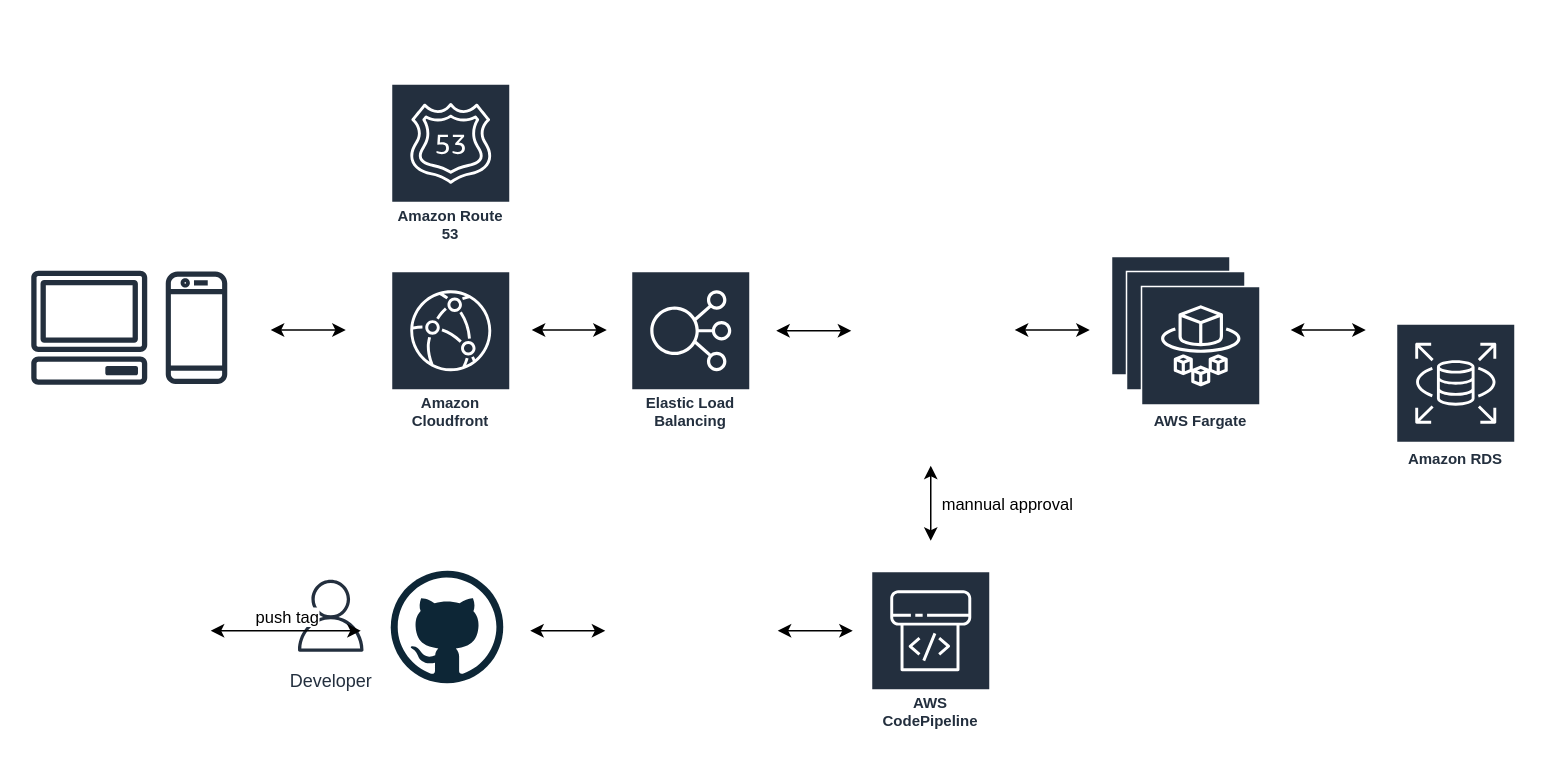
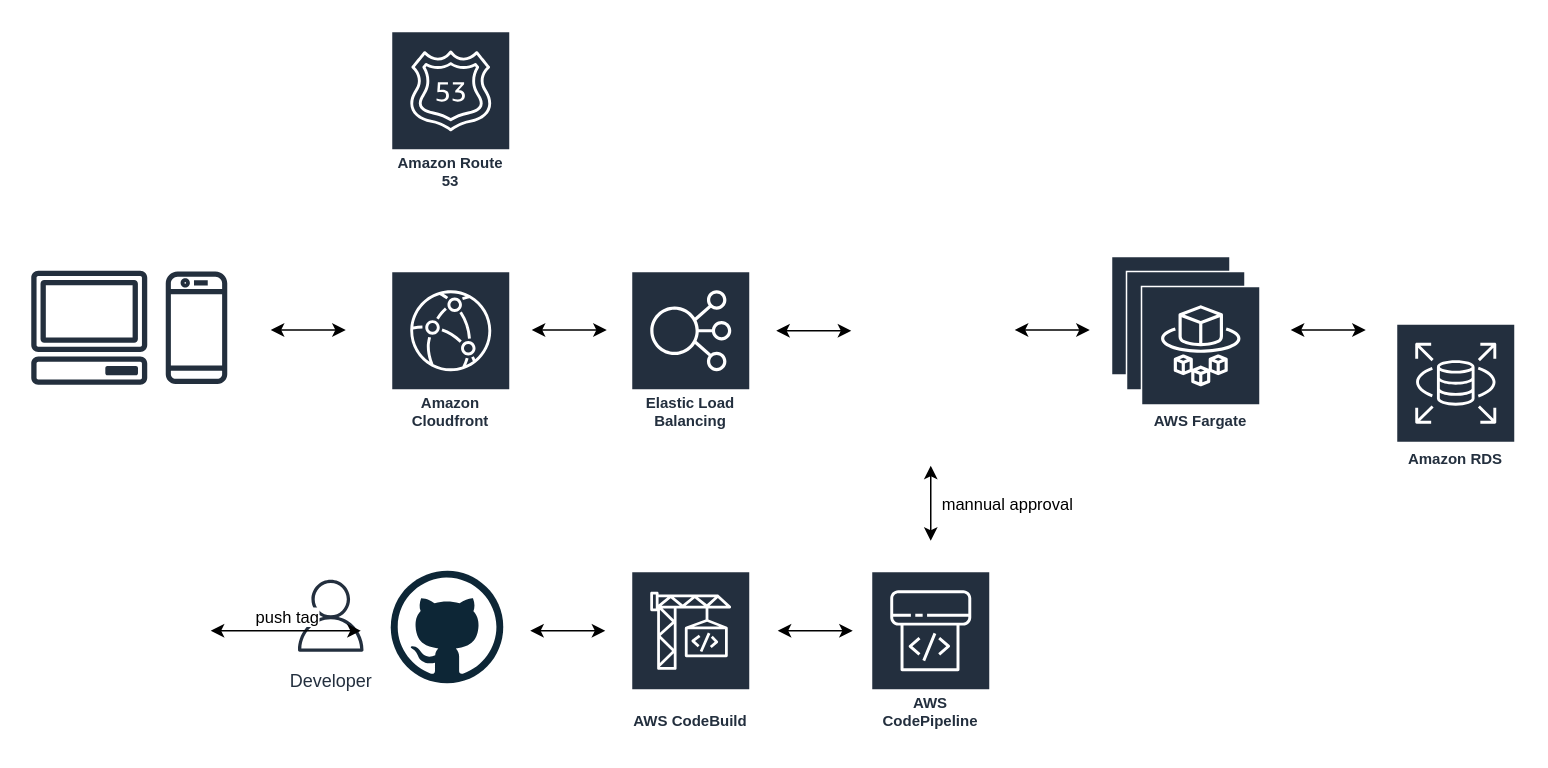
  <mxCell id="0" />
  <mxCell id="1" parent="0" />
- <mxCell id="2" value="Amazon Route 53" style="sketch=0;outlineConnect=0;fontColor=#232F3E;gradientColor=none;strokeColor=#ffffff;fillColor=#232F3E;dashed=0;verticalLabelPosition=middle;verticalAlign=bottom;align=center;html=1;whiteSpace=wrap;fontSize=10;fontStyle=1;spacing=3;shape=mxgraph.aws4.productIcon;prIcon=mxgraph.aws4.route_53;" vertex="1" parent="1"><mxGeometry x="260" y="55" width="80" height="110" as="geometry" /></mxCell>
+ <mxCell id="2" value="Amazon Route 53" style="sketch=0;outlineConnect=0;fontColor=#232F3E;gradientColor=none;strokeColor=#ffffff;fillColor=#232F3E;dashed=0;verticalLabelPosition=middle;verticalAlign=bottom;align=center;html=1;whiteSpace=wrap;fontSize=10;fontStyle=1;spacing=3;shape=mxgraph.aws4.productIcon;prIcon=mxgraph.aws4.route_53;" vertex="1" parent="1"><mxGeometry x="260" y="20" width="80" height="110" as="geometry" /></mxCell>
  <mxCell id="3" value="Amazon Cloudfront" style="sketch=0;outlineConnect=0;fontColor=#232F3E;gradientColor=none;strokeColor=#ffffff;fillColor=#232F3E;dashed=0;verticalLabelPosition=middle;verticalAlign=bottom;align=center;html=1;whiteSpace=wrap;fontSize=10;fontStyle=1;spacing=3;shape=mxgraph.aws4.productIcon;prIcon=mxgraph.aws4.cloudfront;" vertex="1" parent="1"><mxGeometry x="260" y="180" width="80" height="110" as="geometry" /></mxCell>
  <mxCell id="4" value="Elastic Load Balancing" style="sketch=0;outlineConnect=0;fontColor=#232F3E;gradientColor=none;strokeColor=#ffffff;fillColor=#232F3E;dashed=0;verticalLabelPosition=middle;verticalAlign=bottom;align=center;html=1;whiteSpace=wrap;fontSize=10;fontStyle=1;spacing=3;shape=mxgraph.aws4.productIcon;prIcon=mxgraph.aws4.elastic_load_balancing;" vertex="1" parent="1"><mxGeometry x="420" y="180" width="80" height="110" as="geometry" /></mxCell>
  <mxCell id="5" value="" style="sketch=0;outlineConnect=0;fontColor=#232F3E;gradientColor=none;strokeColor=#ffffff;fillColor=#232F3E;dashed=0;verticalLabelPosition=middle;verticalAlign=bottom;align=center;html=1;whiteSpace=wrap;fontSize=10;fontStyle=1;spacing=3;shape=mxgraph.aws4.productIcon;prIcon=mxgraph.aws4.fargate;" vertex="1" parent="1"><mxGeometry x="740" y="170" width="80" height="100" as="geometry" /></mxCell>
  <mxCell id="6" value="\" style="sketch=0;outlineConnect=0;fontColor=#232F3E;gradientColor=none;strokeColor=#ffffff;fillColor=#232F3E;dashed=0;verticalLabelPosition=middle;verticalAlign=bottom;align=center;html=1;whiteSpace=wrap;fontSize=10;fontStyle=1;spacing=3;shape=mxgraph.aws4.productIcon;prIcon=mxgraph.aws4.fargate;" vertex="1" parent="1"><mxGeometry x="750" y="180" width="80" height="100" as="geometry" /></mxCell>
  <mxCell id="7" value="AWS Fargate" style="sketch=0;outlineConnect=0;fontColor=#232F3E;gradientColor=none;strokeColor=#ffffff;fillColor=#232F3E;dashed=0;verticalLabelPosition=middle;verticalAlign=bottom;align=center;html=1;whiteSpace=wrap;fontSize=10;fontStyle=1;spacing=3;shape=mxgraph.aws4.productIcon;prIcon=mxgraph.aws4.fargate;" vertex="1" parent="1"><mxGeometry x="760" y="190" width="80" height="100" as="geometry" /></mxCell>
  <mxCell id="8" value="Amazon RDS" style="sketch=0;outlineConnect=0;fontColor=#232F3E;gradientColor=none;strokeColor=#ffffff;fillColor=#232F3E;dashed=0;verticalLabelPosition=middle;verticalAlign=bottom;align=center;html=1;whiteSpace=wrap;fontSize=10;fontStyle=1;spacing=3;shape=mxgraph.aws4.productIcon;prIcon=mxgraph.aws4.rds;" vertex="1" parent="1"><mxGeometry x="930" y="215" width="80" height="100" as="geometry" /></mxCell>
+ <mxCell id="9" value="AWS CodeBuild" style="sketch=0;outlineConnect=0;fontColor=#232F3E;gradientColor=none;strokeColor=#ffffff;fillColor=#232F3E;dashed=0;verticalLabelPosition=middle;verticalAlign=bottom;align=center;html=1;whiteSpace=wrap;fontSize=10;fontStyle=1;spacing=3;shape=mxgraph.aws4.productIcon;prIcon=mxgraph.aws4.codebuild;" vertex="1" parent="1"><mxGeometry x="420" y="380" width="80" height="110" as="geometry" /></mxCell>
  <mxCell id="10" value="AWS CodePipeline" style="sketch=0;outlineConnect=0;fontColor=#232F3E;gradientColor=none;strokeColor=#ffffff;fillColor=#232F3E;dashed=0;verticalLabelPosition=middle;verticalAlign=bottom;align=center;html=1;whiteSpace=wrap;fontSize=10;fontStyle=1;spacing=3;shape=mxgraph.aws4.productIcon;prIcon=mxgraph.aws4.codepipeline;" vertex="1" parent="1"><mxGeometry x="580" y="380" width="80" height="110" as="geometry" /></mxCell>
  <mxCell id="11" value="" style="endArrow=classic;startArrow=classic;html=1;rounded=0;" edge="1" parent="1"><mxGeometry width="50" height="50" relative="1" as="geometry"><mxPoint x="354" y="219.5" as="sourcePoint" /><mxPoint x="404" y="219.5" as="targetPoint" /></mxGeometry></mxCell>
  <mxCell id="12" value="" style="endArrow=classic;startArrow=classic;html=1;rounded=0;" edge="1" parent="1"><mxGeometry width="50" height="50" relative="1" as="geometry"><mxPoint x="517" y="220" as="sourcePoint" /><mxPoint x="567" y="220" as="targetPoint" /></mxGeometry></mxCell>
  <mxCell id="13" value="" style="endArrow=classic;startArrow=classic;html=1;rounded=0;" edge="1" parent="1"><mxGeometry width="50" height="50" relative="1" as="geometry"><mxPoint x="676" y="219.5" as="sourcePoint" /><mxPoint x="726" y="219.5" as="targetPoint" /></mxGeometry></mxCell>
  <mxCell id="14" value="" style="dashed=0;outlineConnect=0;html=1;align=center;labelPosition=center;verticalLabelPosition=bottom;verticalAlign=top;shape=mxgraph.weblogos.github" vertex="1" parent="1"><mxGeometry x="260" y="380" width="75" height="75" as="geometry" /></mxCell>
  <mxCell id="15" value="" style="sketch=0;outlineConnect=0;fontColor=#232F3E;gradientColor=none;fillColor=#232F3D;strokeColor=none;dashed=0;verticalLabelPosition=bottom;verticalAlign=top;align=center;html=1;fontSize=12;fontStyle=0;aspect=fixed;pointerEvents=1;shape=mxgraph.aws4.client;" vertex="1" parent="1"><mxGeometry x="20" y="180" width="78" height="76" as="geometry" /></mxCell>
  <mxCell id="16" value="" style="sketch=0;outlineConnect=0;fontColor=#232F3E;gradientColor=none;fillColor=#232F3D;strokeColor=none;dashed=0;verticalLabelPosition=bottom;verticalAlign=top;align=center;html=1;fontSize=12;fontStyle=0;aspect=fixed;pointerEvents=1;shape=mxgraph.aws4.mobile_client;" vertex="1" parent="1"><mxGeometry x="110" y="179" width="41" height="78" as="geometry" /></mxCell>
  <mxCell id="17" value="" style="endArrow=classic;startArrow=classic;html=1;rounded=0;" edge="1" parent="1"><mxGeometry width="50" height="50" relative="1" as="geometry"><mxPoint x="180" y="219.5" as="sourcePoint" /><mxPoint x="230" y="219.5" as="targetPoint" /></mxGeometry></mxCell>
  <mxCell id="18" value="" style="endArrow=classic;startArrow=classic;html=1;rounded=0;" edge="1" parent="1"><mxGeometry width="50" height="50" relative="1" as="geometry"><mxPoint x="860" y="219.5" as="sourcePoint" /><mxPoint x="910" y="219.5" as="targetPoint" /></mxGeometry></mxCell>
  <mxCell id="19" value="Developer" style="sketch=0;outlineConnect=0;fontColor=#232F3E;gradientColor=none;strokeColor=#232F3E;fillColor=#ffffff;dashed=0;verticalLabelPosition=bottom;verticalAlign=top;align=center;html=1;fontSize=12;fontStyle=0;aspect=fixed;shape=mxgraph.aws4.resourceIcon;resIcon=mxgraph.aws4.user;" vertex="1" parent="1"><mxGeometry x="190" y="380" width="60" height="60" as="geometry" /></mxCell>
  <mxCell id="20" value="" style="endArrow=classic;startArrow=classic;html=1;rounded=0;" edge="1" parent="1"><mxGeometry width="50" height="50" relative="1" as="geometry"><mxPoint x="140" y="420" as="sourcePoint" /><mxPoint x="240" y="420" as="targetPoint" /></mxGeometry></mxCell>
  <mxCell id="21" value="push tag" style="edgeLabel;html=1;align=center;verticalAlign=middle;resizable=0;points=[];" vertex="1" connectable="0" parent="20"><mxGeometry x="-0.22" y="4" relative="1" as="geometry"><mxPoint x="11" y="-6" as="offset" /></mxGeometry></mxCell>
  <mxCell id="22" value="" style="endArrow=classic;startArrow=classic;html=1;rounded=0;" edge="1" parent="1"><mxGeometry width="50" height="50" relative="1" as="geometry"><mxPoint x="353" y="420" as="sourcePoint" /><mxPoint x="403" y="420" as="targetPoint" /></mxGeometry></mxCell>
  <mxCell id="23" value="" style="endArrow=classic;startArrow=classic;html=1;rounded=0;" edge="1" parent="1"><mxGeometry width="50" height="50" relative="1" as="geometry"><mxPoint x="518" y="420" as="sourcePoint" /><mxPoint x="568" y="420" as="targetPoint" /></mxGeometry></mxCell>
  <mxCell id="24" value="" style="endArrow=classic;startArrow=classic;html=1;rounded=0;" edge="1" parent="1"><mxGeometry width="50" height="50" relative="1" as="geometry"><mxPoint x="620" y="360" as="sourcePoint" /><mxPoint x="620" y="310" as="targetPoint" /></mxGeometry></mxCell>
  <mxCell id="25" value="mannual approval" style="edgeLabel;html=1;align=center;verticalAlign=middle;resizable=0;points=[];" vertex="1" connectable="0" parent="24"><mxGeometry relative="1" as="geometry"><mxPoint x="50" as="offset" /></mxGeometry></mxCell>
